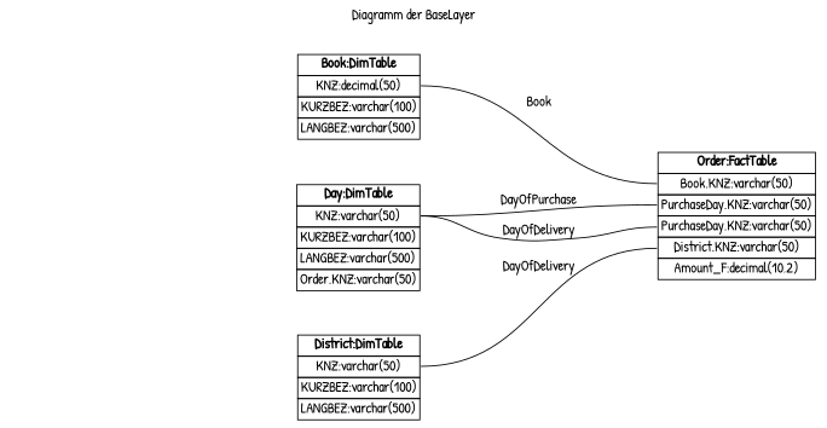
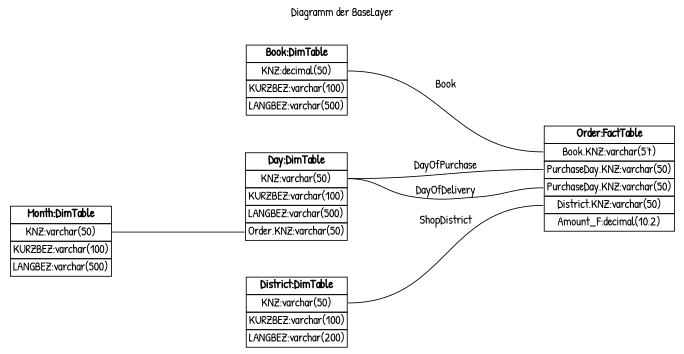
  graph {
    fontname="Patrick Hand"
    label="Diagramm der BaseLayer"
    labelloc=t
    nodesep=0.5
    rankdir=LR
    ranksep=2
    node [fontname="Patrick Hand" shape=none]
    edge [fontname="Patrick Hand" tailport=KNZ]
    n1 [label=< <table border="0" cellborder="1" cellspacing="0"> <tr><td><b>Book:DimTable</b></td></tr> <tr><td port="KNZ">KNZ:decimal(50)</td></tr> <tr><td>KURZBEZ:varchar(100)</td></tr> <tr><td>LANGBEZ:varchar(500)</td></tr> </table>>]
-   n2 [label=< <table border="0" cellborder="1" cellspacing="0"> <tr><td><b>Order:FactTable</b></td></tr> <tr><td port="BookKNZ">Book.KNZ:varchar(50)</td></tr> <tr><td port="PurchaseDayKNZ">PurchaseDay.KNZ:varchar(50)</td></tr> <tr><td port="DeliveryDayKNZ">PurchaseDay.KNZ:varchar(50)</td></tr> <tr><td port="DistrictKNZ">District.KNZ:varchar(50)</td></tr> <tr><td>Amount_F:decimal(10,2)</td></tr> </table>>]
+   n2 [label=< <table border="0" cellborder="1" cellspacing="0"> <tr><td><b>Order:FactTable</b></td></tr> <tr><td port="BookKNZ">Book.KNZ:varchar(57)</td></tr> <tr><td port="PurchaseDayKNZ">PurchaseDay.KNZ:varchar(50)</td></tr> <tr><td port="DeliveryDayKNZ">PurchaseDay.KNZ:varchar(50)</td></tr> <tr><td port="DistrictKNZ">District.KNZ:varchar(50)</td></tr> <tr><td>Amount_F:decimal(10,2)</td></tr> </table>>]
    n3 [label=< <table border="0" cellborder="1" cellspacing="0"> <tr><td><b>Day:DimTable</b></td></tr> <tr><td port="KNZ">KNZ:varchar(50)</td></tr> <tr><td>KURZBEZ:varchar(100)</td></tr> <tr><td>LANGBEZ:varchar(500)</td></tr> <tr><td port="MonthKNZ">Order.KNZ:varchar(50)</td></tr> </table>>]
-   n5 [label=< <table border="0" cellborder="1" cellspacing="0"> <tr><td><b>District:DimTable</b></td></tr> <tr><td port="KNZ">KNZ:varchar(50)</td></tr> <tr><td>KURZBEZ:varchar(100)</td></tr> <tr><td>LANGBEZ:varchar(500)</td></tr> </table>>]
+   n4 [label=< <table border="0" cellborder="1" cellspacing="0"> <tr><td><b>Month:DimTable</b></td></tr> <tr><td port="KNZ">KNZ:varchar(50)</td></tr> <tr><td>KURZBEZ:varchar(100)</td></tr> <tr><td>LANGBEZ:varchar(500)</td></tr> </table>>]
+   n5 [label=< <table border="0" cellborder="1" cellspacing="0"> <tr><td><b>District:DimTable</b></td></tr> <tr><td port="KNZ">KNZ:varchar(50)</td></tr> <tr><td>KURZBEZ:varchar(100)</td></tr> <tr><td>LANGBEZ:varchar(200)</td></tr> </table>>]
    n1 -- n2 [headport=BookKNZ label=Book]
    n3 -- n2 [headport=PurchaseDayKNZ label=DayOfPurchase]
    n3 -- n2 [headport=DeliveryDayKNZ label=DayOfDelivery]
-   n5 -- n2 [headport=DistrictKNZ label=DayOfDelivery]
+   n4 -- n3 [headport=MonthKNZ]
+   n5 -- n2 [headport=DistrictKNZ label=ShopDistrict]
  }
